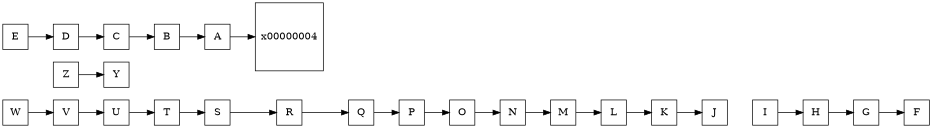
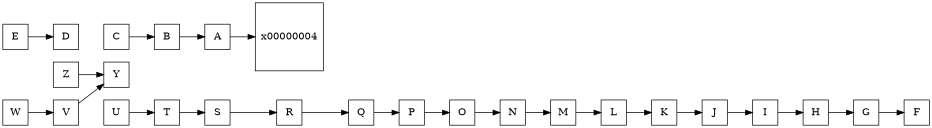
  digraph {
    rankdir=LR
    node [shape=square]
    n1 [label=Z]
    n2 [label=Y]
    n3 [label=W]
    n4 [label=V]
    n5 [label=U]
    n6 [label=T]
    n7 [label=S]
    n8 [label=R]
    n9 [label=Q]
    n10 [label=P]
    n11 [label=O]
    n12 [label=N]
    n13 [label=M]
    n14 [label=L]
    n15 [label=K]
    n16 [label=J]
    n17 [label=I]
    n18 [label=H]
    n19 [label=G]
    n20 [label=F]
    n21 [label=E]
    n22 [label=D]
    n23 [label=C]
    n24 [label=B]
    n25 [label=A]
    n26 [label=x00000004]
    n1 -> n2
    n3 -> n4
-   n4 -> n5
+   n4 -> n2
    n5 -> n6
    n6 -> n7
    n7 -> n8
    n8 -> n9
    n9 -> n10
    n10 -> n11
    n11 -> n12
    n12 -> n13
    n13 -> n14
    n14 -> n15
    n15 -> n16
+   n16 -> n17
    n17 -> n18
    n18 -> n19
    n19 -> n20
    n21 -> n22
-   n22 -> n23
    n23 -> n24
    n24 -> n25
    n25 -> n26
  }
